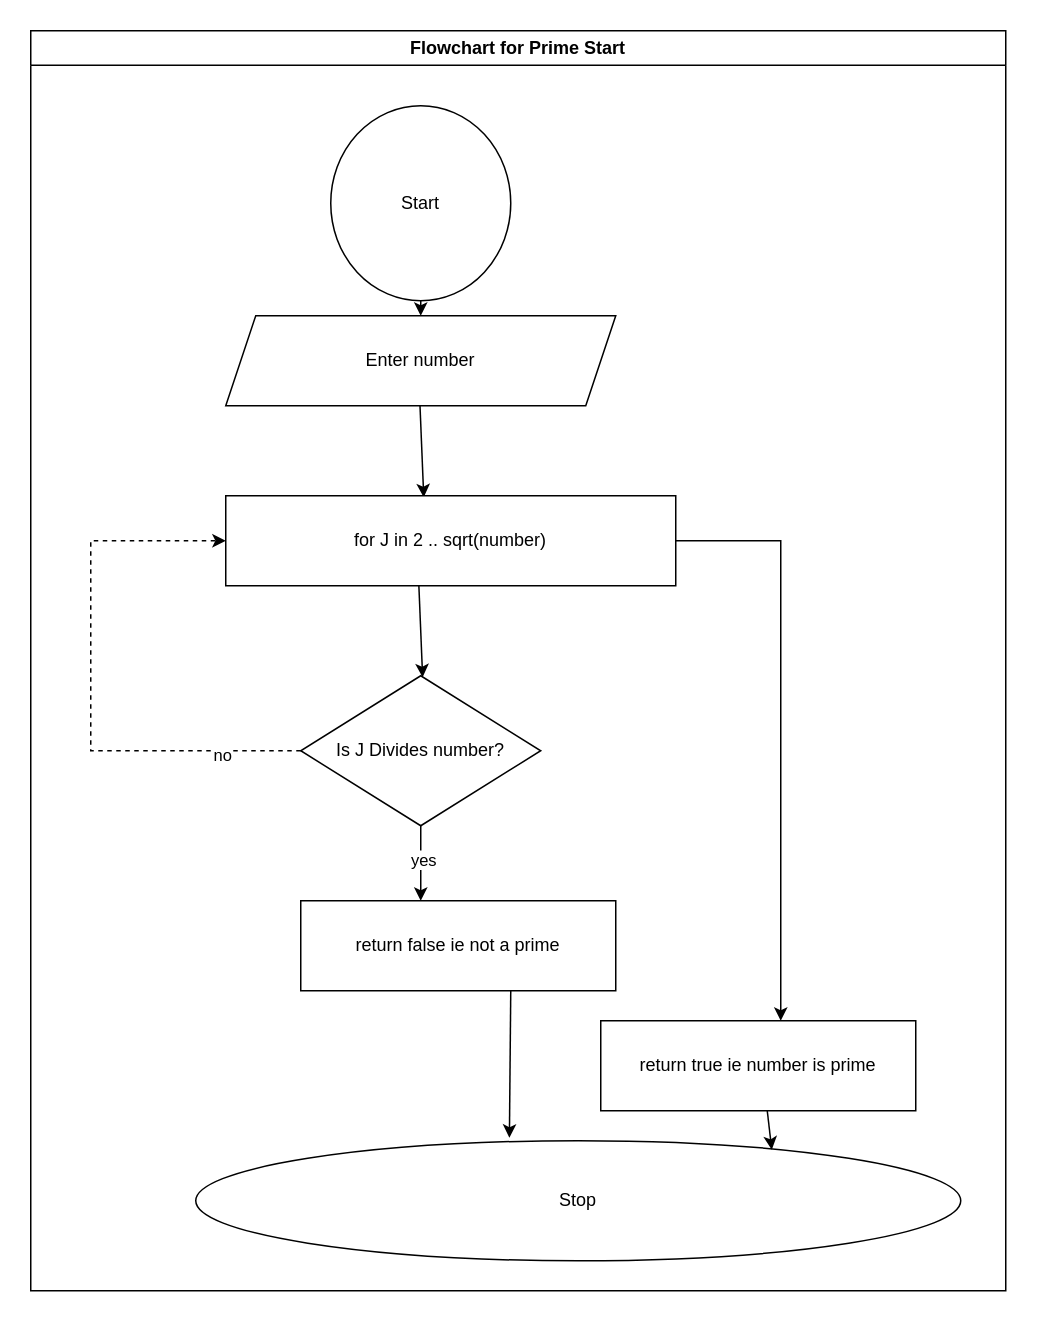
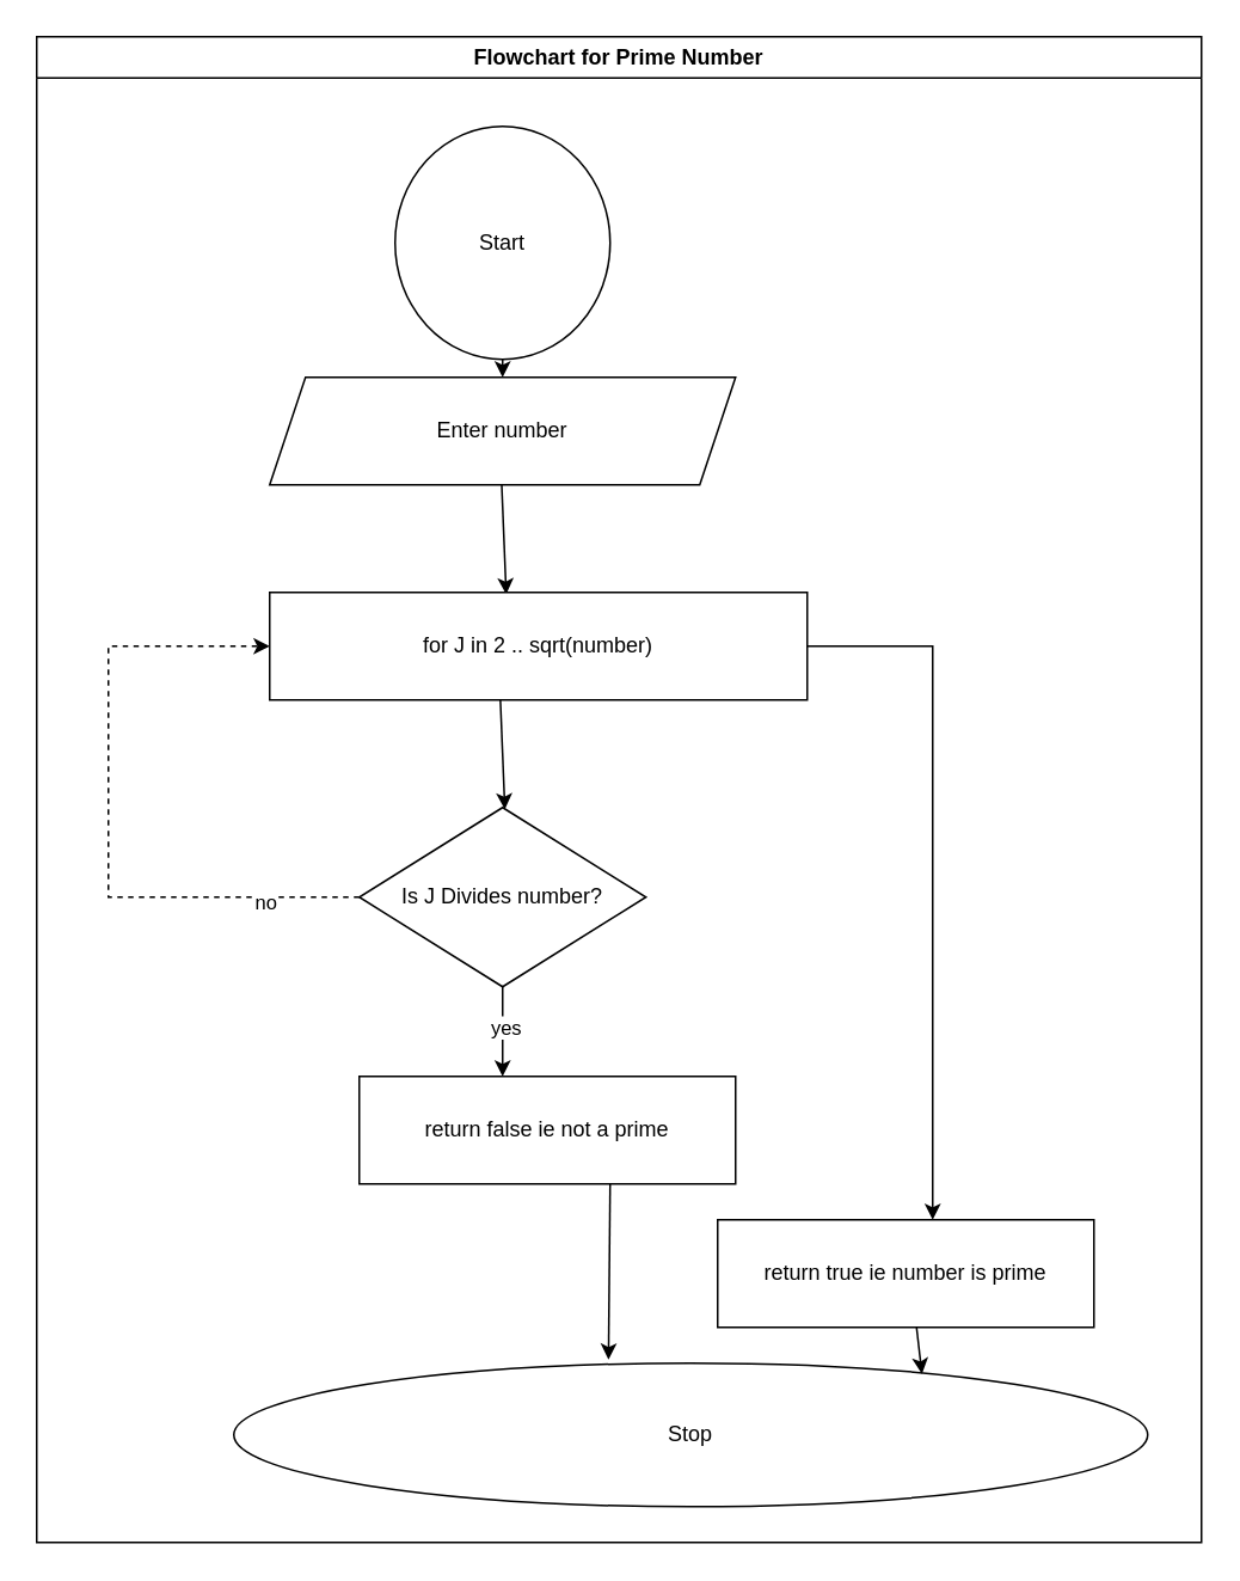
  <mxCell id="0" />
  <mxCell id="1" parent="0" />
- <mxCell id="2" value="Flowchart for Prime Start" style="swimlane;whiteSpace=wrap;html=1;" vertex="1" parent="1"><mxGeometry x="20" y="20" width="650" height="840" as="geometry" /></mxCell>
+ <mxCell id="2" value="Flowchart for Prime Number" style="swimlane;whiteSpace=wrap;html=1;" vertex="1" parent="1"><mxGeometry x="20" y="20" width="650" height="840" as="geometry" /></mxCell>
  <mxCell id="3" value="Start" style="ellipse;whiteSpace=wrap;html=1;" vertex="1" parent="2"><mxGeometry x="200" y="50" width="120" height="130" as="geometry" /></mxCell>
  <mxCell id="4" value="" style="endArrow=classic;html=1;rounded=0;exitX=0.5;exitY=1;exitDx=0;exitDy=0;" edge="1" parent="2" source="3"><mxGeometry width="50" height="50" relative="1" as="geometry"><mxPoint x="190" y="290" as="sourcePoint" /><mxPoint x="260" y="190" as="targetPoint" /></mxGeometry></mxCell>
  <mxCell id="5" value="Enter number" style="shape=parallelogram;perimeter=parallelogramPerimeter;whiteSpace=wrap;html=1;fixedSize=1;" vertex="1" parent="2"><mxGeometry x="130" y="190" width="260" height="60" as="geometry" /></mxCell>
  <mxCell id="6" value="Is J Divides number?" style="rhombus;whiteSpace=wrap;html=1;" vertex="1" parent="2"><mxGeometry x="180" y="430" width="160" height="100" as="geometry" /></mxCell>
  <mxCell id="7" value="" style="endArrow=classic;html=1;rounded=0;exitX=0.5;exitY=1;exitDx=0;exitDy=0;entryX=0.44;entryY=0.017;entryDx=0;entryDy=0;entryPerimeter=0;" edge="1" parent="2" target="8"><mxGeometry width="50" height="50" relative="1" as="geometry"><mxPoint x="259.5" y="250" as="sourcePoint" /><mxPoint x="259.5" y="310" as="targetPoint" /></mxGeometry></mxCell>
  <mxCell id="8" value="for J in 2 .. sqrt(number)" style="rounded=0;whiteSpace=wrap;html=1;" vertex="1" parent="2"><mxGeometry x="130" y="310" width="300" height="60" as="geometry" /></mxCell>
  <mxCell id="9" value="" style="endArrow=classic;html=1;rounded=0;exitX=0.5;exitY=1;exitDx=0;exitDy=0;entryX=0.44;entryY=0.017;entryDx=0;entryDy=0;entryPerimeter=0;" edge="1" parent="2"><mxGeometry width="50" height="50" relative="1" as="geometry"><mxPoint x="258.75" y="370" as="sourcePoint" /><mxPoint x="261.25" y="431" as="targetPoint" /></mxGeometry></mxCell>
  <mxCell id="10" value="" style="endArrow=classic;html=1;rounded=0;exitX=0.5;exitY=1;exitDx=0;exitDy=0;" edge="1" parent="2" source="6"><mxGeometry width="50" height="50" relative="1" as="geometry"><mxPoint x="250" y="580" as="sourcePoint" /><mxPoint x="260" y="580" as="targetPoint" /></mxGeometry></mxCell>
  <mxCell id="11" value="yes" style="edgeLabel;html=1;align=center;verticalAlign=middle;resizable=0;points=[];" vertex="1" connectable="0" parent="10"><mxGeometry x="-0.12" y="1" relative="1" as="geometry"><mxPoint as="offset" /></mxGeometry></mxCell>
  <mxCell id="12" value="return false ie not a prime" style="rounded=0;whiteSpace=wrap;html=1;" vertex="1" parent="2"><mxGeometry x="180" y="580" width="210" height="60" as="geometry" /></mxCell>
  <mxCell id="13" value="" style="endArrow=classic;html=1;rounded=0;exitX=0;exitY=0.5;exitDx=0;exitDy=0;entryX=0;entryY=0.5;entryDx=0;entryDy=0;dashed=1;" edge="1" parent="2" source="6" target="8"><mxGeometry width="50" height="50" relative="1" as="geometry"><mxPoint x="120" y="460" as="sourcePoint" /><mxPoint x="110" y="340" as="targetPoint" /><Array as="points"><mxPoint x="40" y="480" /><mxPoint x="40" y="340" /></Array></mxGeometry></mxCell>
  <mxCell id="14" value="no" style="edgeLabel;html=1;align=center;verticalAlign=middle;resizable=0;points=[];" vertex="1" connectable="0" parent="13"><mxGeometry x="-0.714" y="2" relative="1" as="geometry"><mxPoint as="offset" /></mxGeometry></mxCell>
  <mxCell id="15" value="" style="endArrow=classic;html=1;rounded=0;exitX=1;exitY=0.5;exitDx=0;exitDy=0;" edge="1" parent="2" source="8"><mxGeometry width="50" height="50" relative="1" as="geometry"><mxPoint x="490" y="340" as="sourcePoint" /><mxPoint x="500" y="660" as="targetPoint" /><Array as="points"><mxPoint x="500" y="340" /></Array></mxGeometry></mxCell>
  <mxCell id="16" value="return true ie number is prime" style="rounded=0;whiteSpace=wrap;html=1;" vertex="1" parent="2"><mxGeometry x="380" y="660" width="210" height="60" as="geometry" /></mxCell>
  <mxCell id="17" value="Stop" style="ellipse;whiteSpace=wrap;html=1;" vertex="1" parent="2"><mxGeometry x="110" y="740" width="510" height="80" as="geometry" /></mxCell>
  <mxCell id="18" value="" style="endArrow=classic;html=1;rounded=0;exitX=0.5;exitY=1;exitDx=0;exitDy=0;entryX=0.41;entryY=-0.025;entryDx=0;entryDy=0;entryPerimeter=0;" edge="1" parent="2" target="17"><mxGeometry width="50" height="50" relative="1" as="geometry"><mxPoint x="320" y="640" as="sourcePoint" /><mxPoint x="323" y="730" as="targetPoint" /></mxGeometry></mxCell>
  <mxCell id="19" value="" style="endArrow=classic;html=1;rounded=0;exitX=0.5;exitY=1;exitDx=0;exitDy=0;entryX=0.753;entryY=0.075;entryDx=0;entryDy=0;entryPerimeter=0;" edge="1" parent="2" target="17"><mxGeometry width="50" height="50" relative="1" as="geometry"><mxPoint x="491" y="720" as="sourcePoint" /><mxPoint x="490" y="818" as="targetPoint" /></mxGeometry></mxCell>
